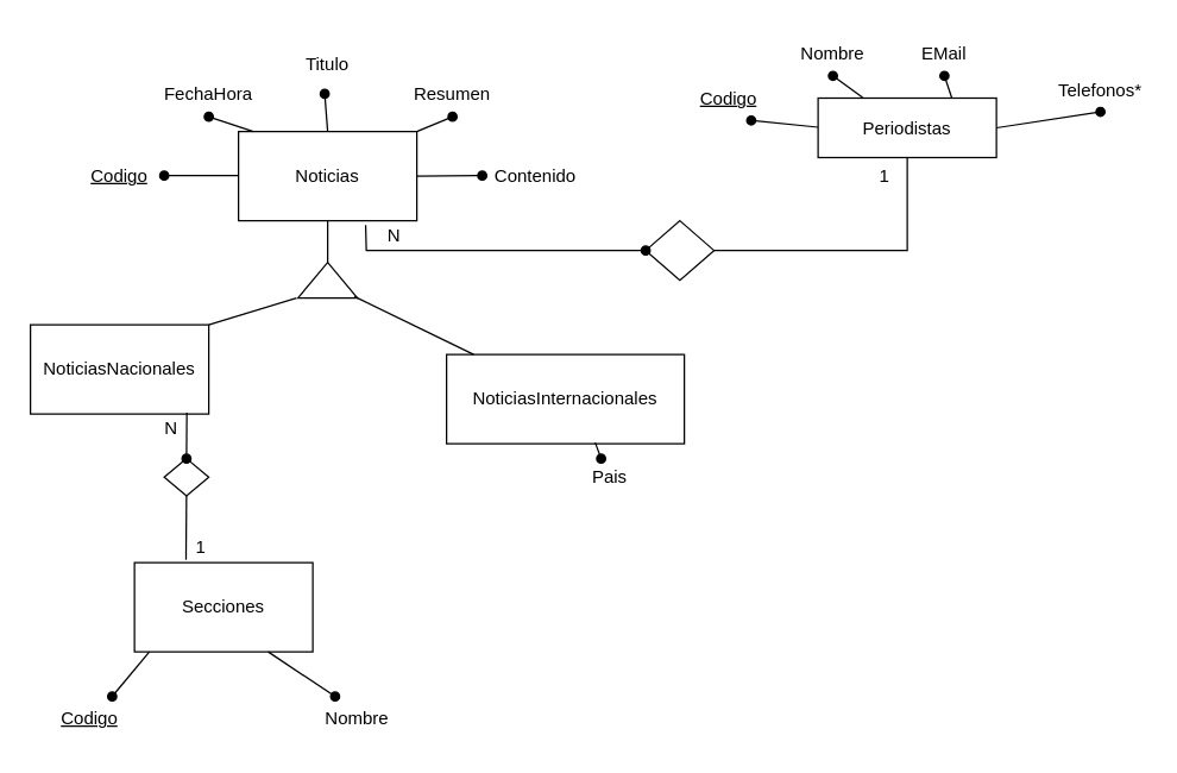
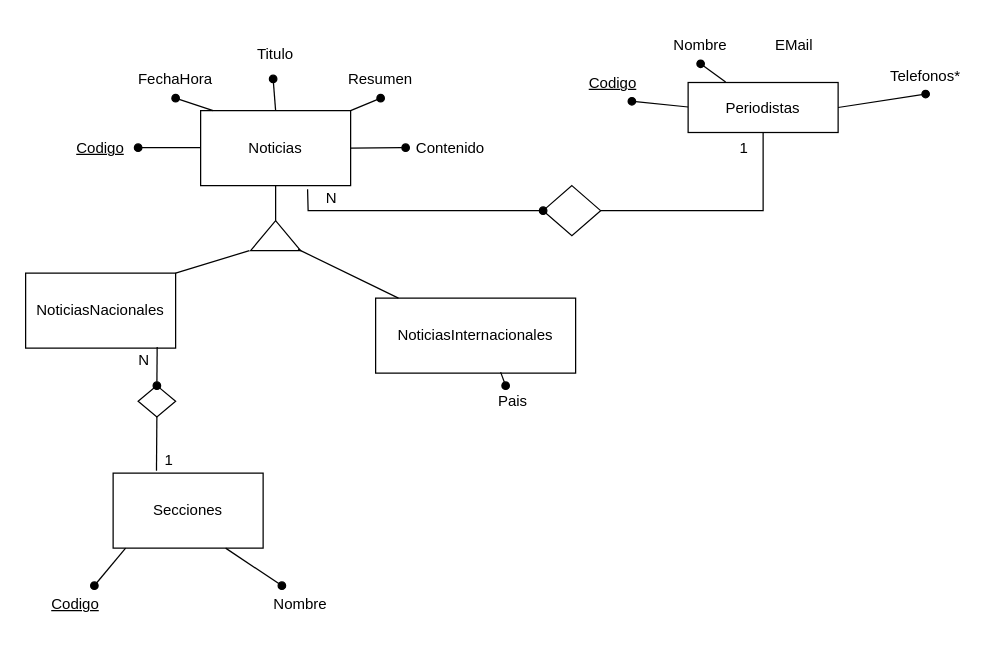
  <mxCell id="0" />
  <mxCell id="1" parent="0" />
  <mxCell id="2" value="Noticias" style="rounded=0;whiteSpace=wrap;html=1;" parent="1" vertex="1"><mxGeometry x="160" y="88" width="120" height="60" as="geometry" /></mxCell>
  <mxCell id="3" value="NoticiasNacionales" style="rounded=0;whiteSpace=wrap;html=1;" parent="1" vertex="1"><mxGeometry x="20" y="218" width="120" height="60" as="geometry" /></mxCell>
  <mxCell id="4" value="NoticiasInternacionales" style="rounded=0;whiteSpace=wrap;html=1;" parent="1" vertex="1"><mxGeometry x="300" y="238" width="160" height="60" as="geometry" /></mxCell>
  <mxCell id="5" value="Periodistas" style="rounded=0;whiteSpace=wrap;html=1;" parent="1" vertex="1"><mxGeometry x="550" y="65.5" width="120" height="40" as="geometry" /></mxCell>
  <mxCell id="6" value="Secciones" style="rounded=0;whiteSpace=wrap;html=1;" parent="1" vertex="1"><mxGeometry x="90" y="378" width="120" height="60" as="geometry" /></mxCell>
  <mxCell id="7" value="Codigo" style="text;html=1;strokeColor=none;fillColor=none;align=center;verticalAlign=middle;whiteSpace=wrap;rounded=0;fontStyle=4" parent="1" vertex="1"><mxGeometry x="50" y="103" width="60" height="30" as="geometry" /></mxCell>
  <mxCell id="8" value="FechaHora" style="text;html=1;strokeColor=none;fillColor=none;align=center;verticalAlign=middle;whiteSpace=wrap;rounded=0;" parent="1" vertex="1"><mxGeometry x="110" y="48" width="60" height="30" as="geometry" /></mxCell>
  <mxCell id="9" value="Titulo" style="text;html=1;strokeColor=none;fillColor=none;align=center;verticalAlign=middle;whiteSpace=wrap;rounded=0;" parent="1" vertex="1"><mxGeometry x="190" y="28" width="60" height="30" as="geometry" /></mxCell>
  <mxCell id="10" value="Resumen" style="text;html=1;strokeColor=none;fillColor=none;align=center;verticalAlign=middle;whiteSpace=wrap;rounded=0;" parent="1" vertex="1"><mxGeometry x="274" y="48" width="60" height="30" as="geometry" /></mxCell>
  <mxCell id="11" value="Contenido" style="text;html=1;strokeColor=none;fillColor=none;align=center;verticalAlign=middle;whiteSpace=wrap;rounded=0;" parent="1" vertex="1"><mxGeometry x="330" y="103" width="60" height="30" as="geometry" /></mxCell>
  <mxCell id="12" value="" style="triangle;whiteSpace=wrap;html=1;rotation=-90;" parent="1" vertex="1"><mxGeometry x="208" y="168" width="24" height="40" as="geometry" /></mxCell>
  <mxCell id="13" value="" style="endArrow=none;html=1;rounded=0;entryX=1;entryY=0.5;entryDx=0;entryDy=0;exitX=0.5;exitY=1;exitDx=0;exitDy=0;" parent="1" source="2" target="12" edge="1"><mxGeometry width="50" height="50" relative="1" as="geometry"><mxPoint x="240" y="218" as="sourcePoint" /><mxPoint x="290" y="168" as="targetPoint" /></mxGeometry></mxCell>
  <mxCell id="14" value="" style="endArrow=none;html=1;rounded=0;entryX=0;entryY=-0.025;entryDx=0;entryDy=0;entryPerimeter=0;exitX=1;exitY=0;exitDx=0;exitDy=0;" parent="1" source="3" target="12" edge="1"><mxGeometry width="50" height="50" relative="1" as="geometry"><mxPoint x="180" y="278" as="sourcePoint" /><mxPoint x="230" y="228" as="targetPoint" /></mxGeometry></mxCell>
  <mxCell id="15" value="" style="endArrow=none;html=1;rounded=0;entryX=0.042;entryY=0.95;entryDx=0;entryDy=0;entryPerimeter=0;" parent="1" source="4" target="12" edge="1"><mxGeometry width="50" height="50" relative="1" as="geometry"><mxPoint x="230" y="278" as="sourcePoint" /><mxPoint x="280" y="228" as="targetPoint" /></mxGeometry></mxCell>
  <mxCell id="16" value="Codigo" style="text;html=1;strokeColor=none;fillColor=none;align=center;verticalAlign=middle;whiteSpace=wrap;rounded=0;fontStyle=4" parent="1" vertex="1"><mxGeometry x="30" y="468" width="60" height="30" as="geometry" /></mxCell>
  <mxCell id="17" value="Nombre" style="text;html=1;strokeColor=none;fillColor=none;align=center;verticalAlign=middle;whiteSpace=wrap;rounded=0;" parent="1" vertex="1"><mxGeometry x="210" y="468" width="60" height="30" as="geometry" /></mxCell>
  <mxCell id="18" value="Codigo" style="text;html=1;strokeColor=none;fillColor=none;align=center;verticalAlign=middle;whiteSpace=wrap;rounded=0;fontStyle=4" parent="1" vertex="1"><mxGeometry x="460" y="50.5" width="60" height="30" as="geometry" /></mxCell>
  <mxCell id="19" value="Nombre" style="text;html=1;strokeColor=none;fillColor=none;align=center;verticalAlign=middle;whiteSpace=wrap;rounded=0;" parent="1" vertex="1"><mxGeometry x="530" y="20.5" width="60" height="30" as="geometry" /></mxCell>
  <mxCell id="20" value="EMail" style="text;html=1;strokeColor=none;fillColor=none;align=center;verticalAlign=middle;whiteSpace=wrap;rounded=0;" parent="1" vertex="1"><mxGeometry x="605" y="20.5" width="60" height="30" as="geometry" /></mxCell>
  <mxCell id="21" value="Telefonos*" style="text;html=1;strokeColor=none;fillColor=none;align=center;verticalAlign=middle;whiteSpace=wrap;rounded=0;" parent="1" vertex="1"><mxGeometry x="710" y="45.5" width="60" height="30" as="geometry" /></mxCell>
  <mxCell id="22" value="" style="rhombus;whiteSpace=wrap;html=1;" parent="1" vertex="1"><mxGeometry x="434" y="148" width="46" height="40" as="geometry" /></mxCell>
  <mxCell id="23" value="" style="endArrow=none;html=1;rounded=0;exitX=1;exitY=0.5;exitDx=0;exitDy=0;entryX=0.5;entryY=1;entryDx=0;entryDy=0;" parent="1" source="22" target="5" edge="1"><mxGeometry width="50" height="50" relative="1" as="geometry"><mxPoint x="470" y="158" as="sourcePoint" /><mxPoint x="550" y="108" as="targetPoint" /><Array as="points"><mxPoint x="610" y="168" /></Array></mxGeometry></mxCell>
  <mxCell id="24" value="" style="endArrow=none;html=1;rounded=0;entryX=0.713;entryY=1.047;entryDx=0;entryDy=0;startArrow=oval;startFill=1;entryPerimeter=0;exitX=0;exitY=0.5;exitDx=0;exitDy=0;" parent="1" source="22" target="2" edge="1"><mxGeometry width="50" height="50" relative="1" as="geometry"><mxPoint x="350" y="188" as="sourcePoint" /><mxPoint x="370" y="158" as="targetPoint" /><Array as="points"><mxPoint x="246" y="168" /></Array></mxGeometry></mxCell>
  <mxCell id="25" value="1" style="text;html=1;strokeColor=none;fillColor=none;align=center;verticalAlign=middle;whiteSpace=wrap;rounded=0;" parent="1" vertex="1"><mxGeometry x="130" y="358" width="10" height="20" as="geometry" /></mxCell>
  <mxCell id="26" value="1" style="text;html=1;strokeColor=none;fillColor=none;align=center;verticalAlign=middle;whiteSpace=wrap;rounded=0;" parent="1" vertex="1"><mxGeometry x="590" y="108" width="10" height="20" as="geometry" /></mxCell>
  <mxCell id="27" value="N" style="text;html=1;strokeColor=none;fillColor=none;align=center;verticalAlign=middle;whiteSpace=wrap;rounded=0;" parent="1" vertex="1"><mxGeometry x="260" y="148" width="10" height="20" as="geometry" /></mxCell>
  <mxCell id="28" value="N" style="text;html=1;strokeColor=none;fillColor=none;align=center;verticalAlign=middle;whiteSpace=wrap;rounded=0;" parent="1" vertex="1"><mxGeometry x="110" y="278" width="10" height="20" as="geometry" /></mxCell>
  <mxCell id="29" value="" style="rhombus;whiteSpace=wrap;html=1;" parent="1" vertex="1"><mxGeometry x="110" y="308" width="30" height="25" as="geometry" /></mxCell>
  <mxCell id="30" value="" style="endArrow=none;html=1;rounded=0;entryX=0.877;entryY=0.985;entryDx=0;entryDy=0;entryPerimeter=0;exitX=0.5;exitY=0;exitDx=0;exitDy=0;endFill=0;startArrow=oval;startFill=1;" parent="1" source="29" target="3" edge="1"><mxGeometry width="50" height="50" relative="1" as="geometry"><mxPoint x="70" y="348" as="sourcePoint" /><mxPoint x="120" y="298" as="targetPoint" /></mxGeometry></mxCell>
  <mxCell id="31" value="" style="endArrow=none;html=1;rounded=0;entryX=0.5;entryY=1;entryDx=0;entryDy=0;exitX=0.289;exitY=-0.033;exitDx=0;exitDy=0;exitPerimeter=0;" parent="1" source="6" target="29" edge="1"><mxGeometry width="50" height="50" relative="1" as="geometry"><mxPoint x="40" y="378" as="sourcePoint" /><mxPoint x="90" y="328" as="targetPoint" /></mxGeometry></mxCell>
  <mxCell id="32" value="" style="endArrow=none;html=1;rounded=0;strokeColor=default;startArrow=oval;startFill=1;" parent="1" edge="1"><mxGeometry width="50" height="50" relative="1" as="geometry"><mxPoint x="110" y="117.6" as="sourcePoint" /><mxPoint x="160" y="117.6" as="targetPoint" /></mxGeometry></mxCell>
  <mxCell id="33" value="" style="endArrow=none;html=1;rounded=0;strokeColor=default;startArrow=oval;startFill=1;exitX=0.5;exitY=1;exitDx=0;exitDy=0;" parent="1" source="8" edge="1"><mxGeometry width="50" height="50" relative="1" as="geometry"><mxPoint x="120" y="88" as="sourcePoint" /><mxPoint x="170" y="88" as="targetPoint" /></mxGeometry></mxCell>
  <mxCell id="34" value="" style="endArrow=none;html=1;rounded=0;strokeColor=default;startArrow=oval;startFill=1;entryX=0.5;entryY=0;entryDx=0;entryDy=0;" parent="1" target="2" edge="1"><mxGeometry width="50" height="50" relative="1" as="geometry"><mxPoint x="218" y="62.6" as="sourcePoint" /><mxPoint x="268" y="62.6" as="targetPoint" /></mxGeometry></mxCell>
  <mxCell id="35" value="" style="endArrow=none;html=1;rounded=0;strokeColor=default;startArrow=oval;startFill=1;entryX=1;entryY=0;entryDx=0;entryDy=0;exitX=0.5;exitY=1;exitDx=0;exitDy=0;" parent="1" source="10" target="2" edge="1"><mxGeometry width="50" height="50" relative="1" as="geometry"><mxPoint x="310" y="85.1" as="sourcePoint" /><mxPoint x="360" y="85.1" as="targetPoint" /></mxGeometry></mxCell>
  <mxCell id="36" value="" style="endArrow=none;html=1;rounded=0;strokeColor=default;startArrow=oval;startFill=1;entryX=1;entryY=0.5;entryDx=0;entryDy=0;" parent="1" target="2" edge="1"><mxGeometry width="50" height="50" relative="1" as="geometry"><mxPoint x="324" y="117.6" as="sourcePoint" /><mxPoint x="374" y="117.6" as="targetPoint" /></mxGeometry></mxCell>
  <mxCell id="37" value="" style="endArrow=none;html=1;rounded=0;strokeColor=default;startArrow=oval;startFill=1;exitX=0.5;exitY=0;exitDx=0;exitDy=0;entryX=0.625;entryY=0.987;entryDx=0;entryDy=0;entryPerimeter=0;" parent="1" target="4" edge="1"><mxGeometry width="50" height="50" relative="1" as="geometry"><mxPoint x="404" y="308" as="sourcePoint" /><mxPoint x="410" y="297.2" as="targetPoint" /></mxGeometry></mxCell>
  <mxCell id="38" value="" style="endArrow=none;html=1;rounded=0;strokeColor=default;startArrow=oval;startFill=1;exitX=0.75;exitY=1;exitDx=0;exitDy=0;" parent="1" source="18" edge="1"><mxGeometry width="50" height="50" relative="1" as="geometry"><mxPoint x="500" y="85.1" as="sourcePoint" /><mxPoint x="550" y="85.1" as="targetPoint" /></mxGeometry></mxCell>
  <mxCell id="39" value="" style="endArrow=none;html=1;rounded=0;strokeColor=default;startArrow=oval;startFill=1;exitX=0.5;exitY=1;exitDx=0;exitDy=0;" parent="1" source="19" edge="1"><mxGeometry width="50" height="50" relative="1" as="geometry"><mxPoint x="530" y="65.1" as="sourcePoint" /><mxPoint x="580" y="65.1" as="targetPoint" /></mxGeometry></mxCell>
  <mxCell id="40" value="" style="endArrow=none;html=1;rounded=0;strokeColor=default;startArrow=oval;startFill=1;entryX=1;entryY=0.5;entryDx=0;entryDy=0;" parent="1" target="5" edge="1"><mxGeometry width="50" height="50" relative="1" as="geometry"><mxPoint x="740" y="74.7" as="sourcePoint" /><mxPoint x="790" y="74.7" as="targetPoint" /></mxGeometry></mxCell>
- <mxCell id="41" value="" style="endArrow=none;html=1;rounded=0;strokeColor=default;startArrow=oval;startFill=1;entryX=0.75;entryY=0;entryDx=0;entryDy=0;exitX=0.5;exitY=1;exitDx=0;exitDy=0;" parent="1" source="20" target="5" edge="1"><mxGeometry width="50" height="50" relative="1" as="geometry"><mxPoint x="680" y="138" as="sourcePoint" /><mxPoint x="730" y="138" as="targetPoint" /></mxGeometry></mxCell>
  <mxCell id="42" value="" style="endArrow=none;html=1;rounded=0;strokeColor=default;startArrow=oval;startFill=1;entryX=0.75;entryY=1;entryDx=0;entryDy=0;exitX=0.25;exitY=0;exitDx=0;exitDy=0;" parent="1" source="17" target="6" edge="1"><mxGeometry width="50" height="50" relative="1" as="geometry"><mxPoint x="150" y="467.2" as="sourcePoint" /><mxPoint x="200" y="467.2" as="targetPoint" /></mxGeometry></mxCell>
  <mxCell id="43" value="" style="endArrow=none;html=1;rounded=0;strokeColor=default;startArrow=oval;startFill=1;exitX=0.75;exitY=0;exitDx=0;exitDy=0;" parent="1" source="16" edge="1"><mxGeometry width="50" height="50" relative="1" as="geometry"><mxPoint x="50" y="438" as="sourcePoint" /><mxPoint x="100" y="438" as="targetPoint" /></mxGeometry></mxCell>
  <mxCell id="44" value="Pais" style="text;html=1;strokeColor=none;fillColor=none;align=center;verticalAlign=middle;whiteSpace=wrap;rounded=0;" parent="1" vertex="1"><mxGeometry x="380" y="305.5" width="60" height="30" as="geometry" /></mxCell>
